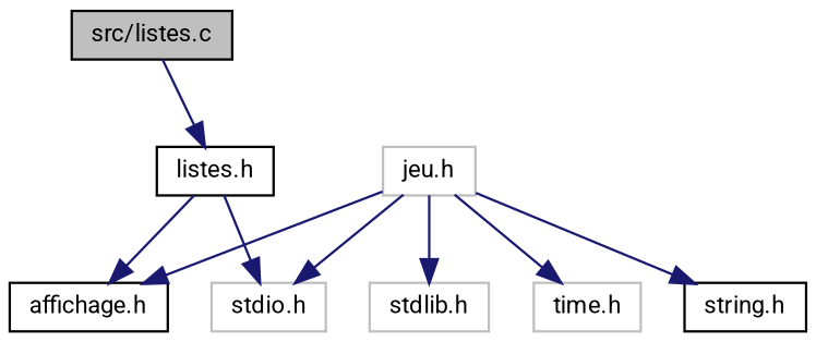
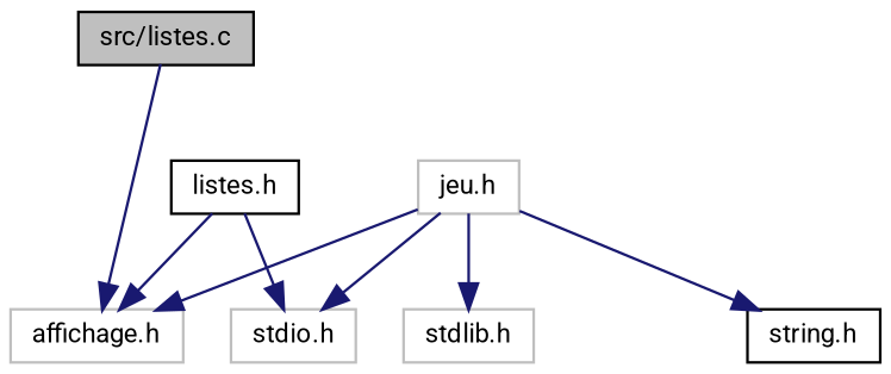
  digraph {
    fontname=Roboto
    node [color=black fillcolor=white fontname=Roboto fontsize=10 shape=record style=filled]
    edge [color=midnightblue fontname=Roboto fontsize=10 labelfontname=Helvetica labelfontsize=10 style=solid]
    n1 [fillcolor=grey75 fontcolor=black height=0.2 label="src/listes.c" width=0.4]
    n2 [height=0.2 label="listes.h" width=0.4]
-   n3 [height=0.2 label="affichage.h" width=0.4]
+   n3 [color=grey75 height=0.2 label="affichage.h" width=0.4]
    n4 [color=grey75 height=0.2 label="stdio.h" width=0.4]
    n5 [color=grey75 height=0.2 label="jeu.h" width=0.4]
    n6 [color=grey75 height=0.2 label="stdlib.h" width=0.4]
-   n7 [color=grey75 height=0.2 label="time.h" width=0.4]
    n8 [height=0.2 label="string.h" width=0.4]
-   n1 -> n2
+   n1 -> n3
    n2 -> n3
    n2 -> n4
    n5 -> n3
    n5 -> n4
    n5 -> n6
-   n5 -> n7
    n5 -> n8
  }
